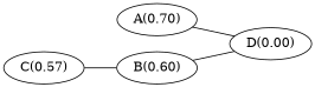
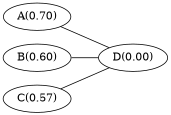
  strict graph {
    rankdir=LR
    "A(0.70)"
    "D(0.00)"
    "B(0.60)"
    n4 [label="C(0.57)"]
    "A(0.70)" -- "D(0.00)"
    "B(0.60)" -- "D(0.00)"
-   n4 -- "B(0.60)"
+   n4 -- "D(0.00)"
  }
